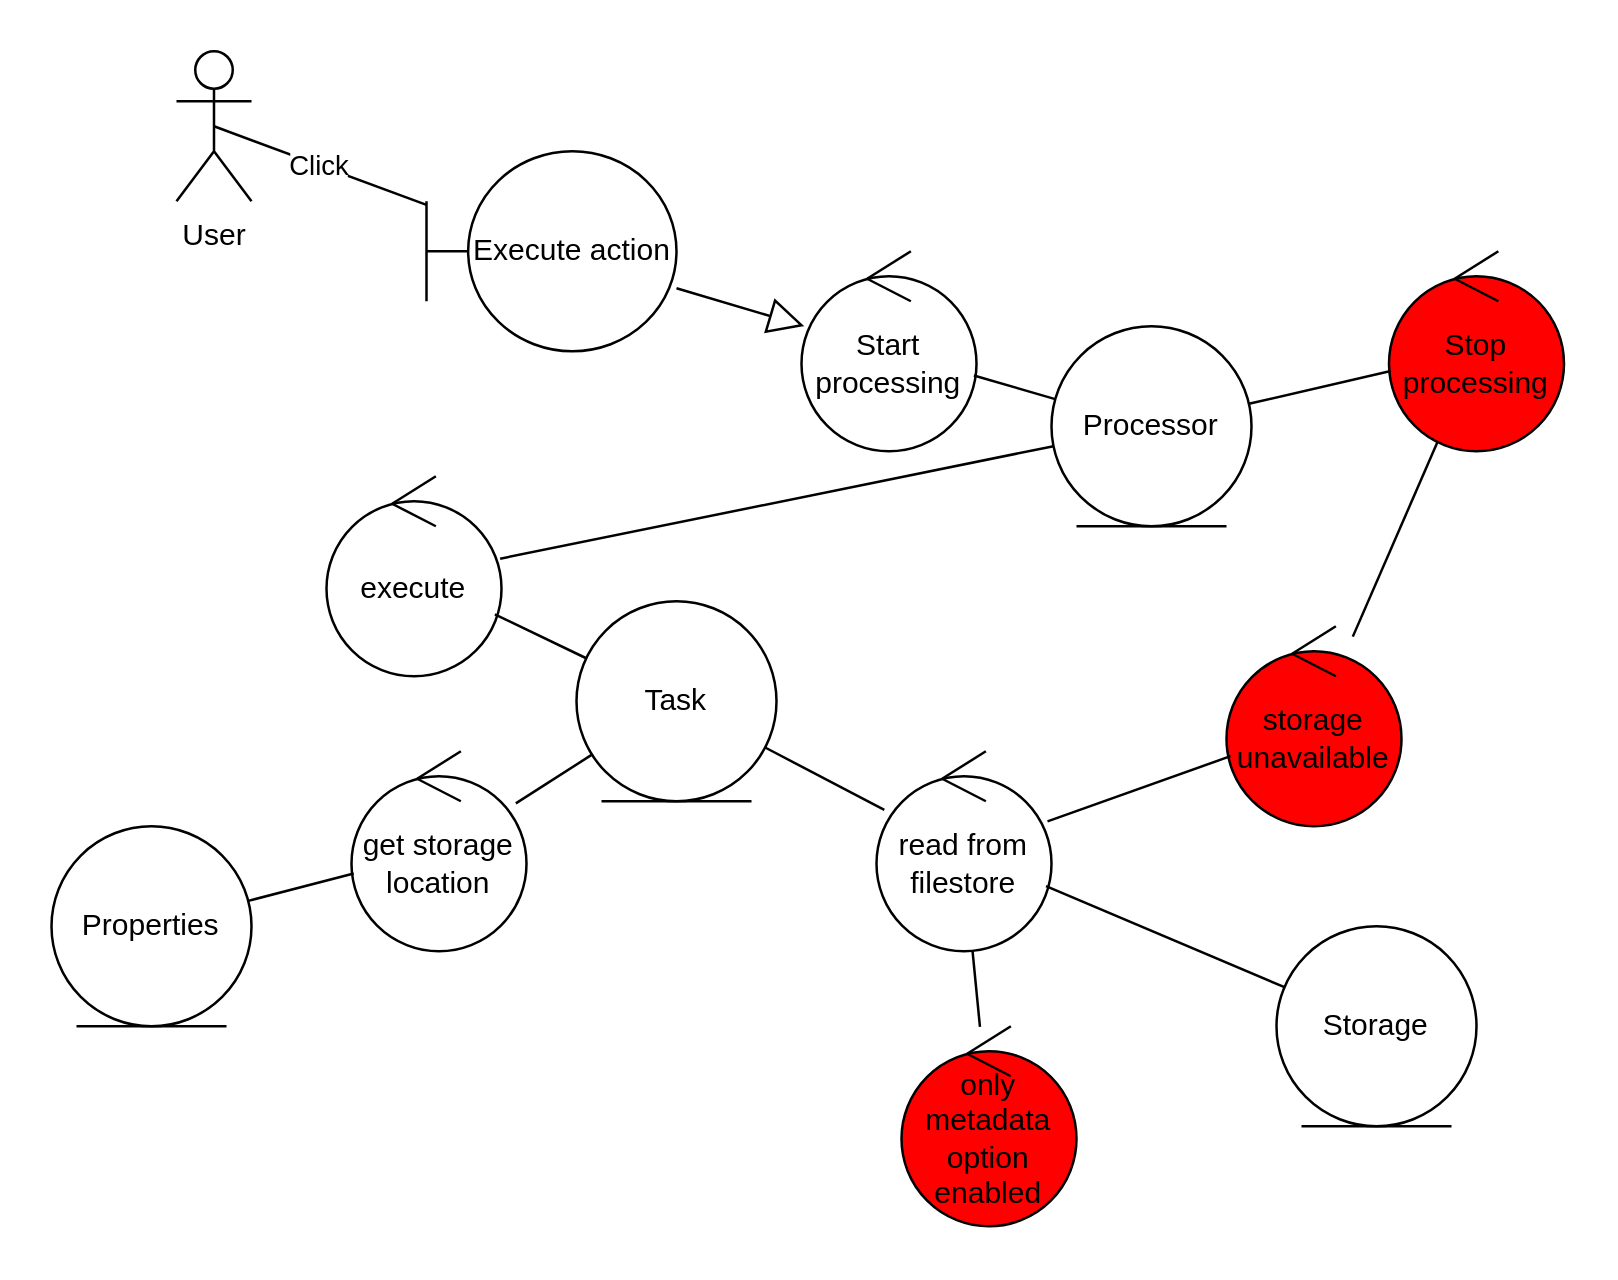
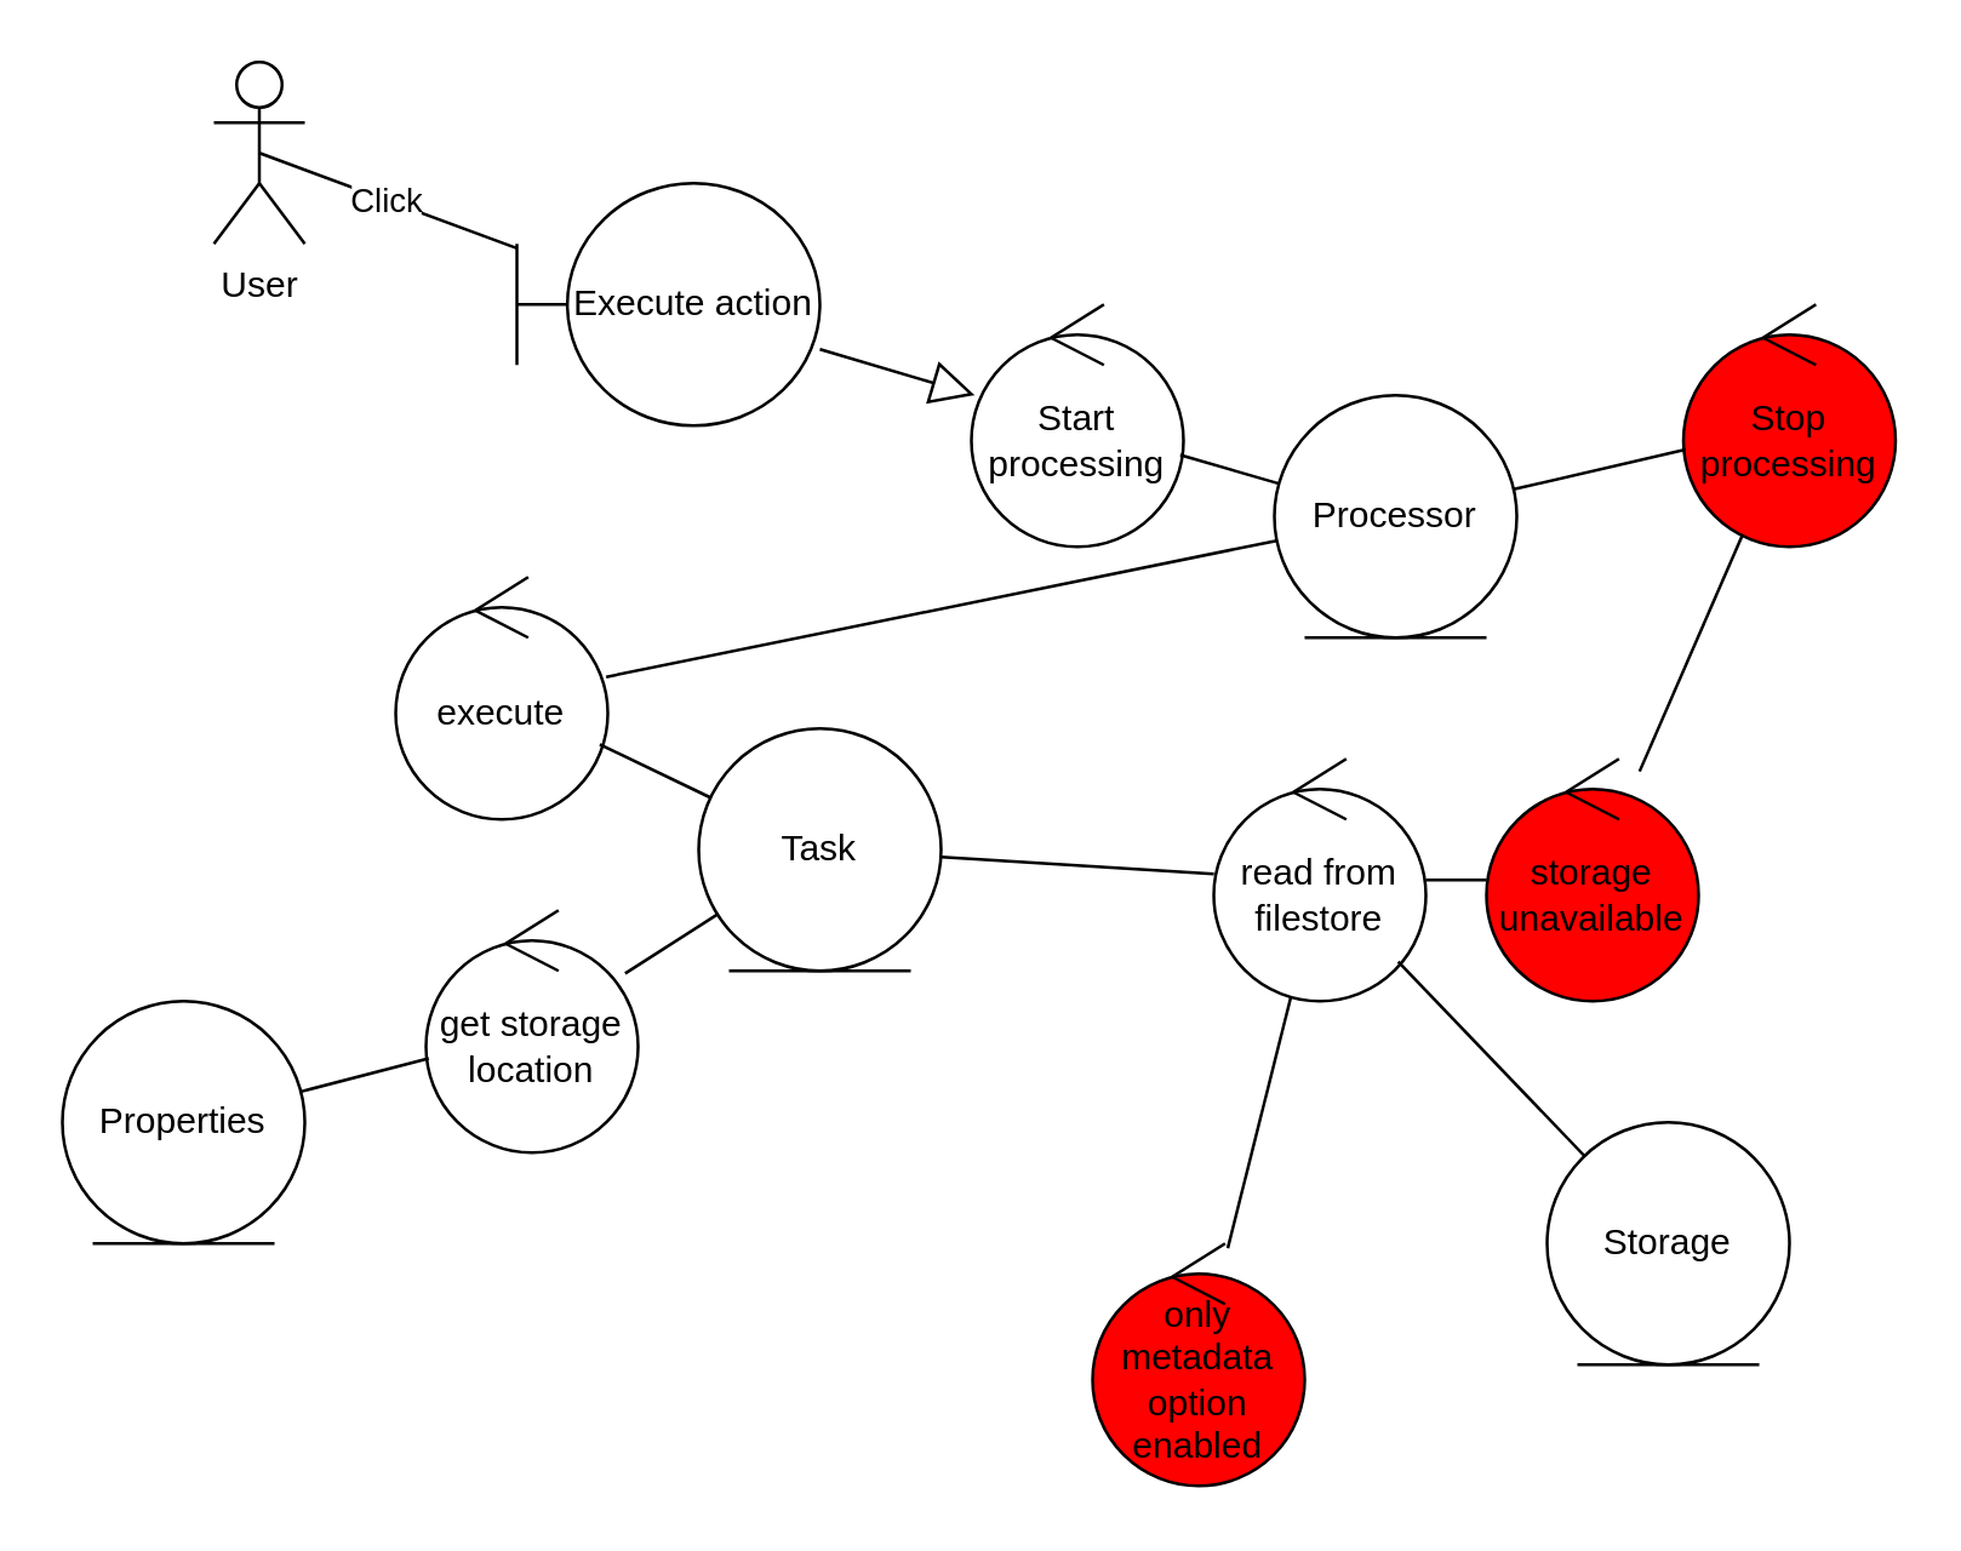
  <mxCell id="0" />
  <mxCell id="1" parent="0" />
  <mxCell id="2" value="User" style="shape=umlActor;verticalLabelPosition=bottom;labelBackgroundColor=#ffffff;verticalAlign=top;html=1;" vertex="1" parent="1"><mxGeometry x="70" y="20" width="30" height="60" as="geometry" /></mxCell>
  <mxCell id="3" value="Execute action" style="shape=umlBoundary;whiteSpace=wrap;html=1;labelBackgroundColor=none;fillColor=#FFFFFF;" vertex="1" parent="1"><mxGeometry x="170" y="60" width="100" height="80" as="geometry" /></mxCell>
  <mxCell id="4" value="Click" style="endArrow=none;html=1;exitX=0.5;exitY=0.5;exitDx=0;exitDy=0;exitPerimeter=0;" edge="1" parent="1" source="2" target="3"><mxGeometry relative="1" as="geometry"><mxPoint x="185" y="50" as="sourcePoint" /><mxPoint x="330" y="102.051" as="targetPoint" /></mxGeometry></mxCell>
  <mxCell id="5" value="&lt;div&gt;Processor&lt;/div&gt;" style="ellipse;shape=umlEntity;whiteSpace=wrap;html=1;labelBackgroundColor=none;fillColor=#FFFFFF;" vertex="1" parent="1"><mxGeometry x="420" y="130" width="80" height="80" as="geometry" /></mxCell>
  <mxCell id="6" value="" style="endArrow=block;html=1;startArrow=none;startFill=0;endFill=0;endSize=12;" edge="1" parent="1" source="3" target="7"><mxGeometry relative="1" as="geometry"><mxPoint x="185" y="50" as="sourcePoint" /><mxPoint x="292.503" y="195.252" as="targetPoint" /></mxGeometry></mxCell>
  <mxCell id="7" value="Start processing" style="ellipse;shape=umlControl;whiteSpace=wrap;html=1;" vertex="1" parent="1"><mxGeometry x="320" y="100" width="70" height="80" as="geometry" /></mxCell>
  <mxCell id="8" value="" style="endArrow=none;html=1;" edge="1" parent="1" source="5" target="7"><mxGeometry relative="1" as="geometry"><mxPoint x="345.654" y="-178.2" as="sourcePoint" /><mxPoint x="305" y="-147.5" as="targetPoint" /></mxGeometry></mxCell>
  <mxCell id="9" value="Task" style="ellipse;shape=umlEntity;whiteSpace=wrap;html=1;labelBackgroundColor=none;fillColor=#FFFFFF;" vertex="1" parent="1"><mxGeometry x="230" y="240" width="80" height="80" as="geometry" /></mxCell>
  <mxCell id="10" value="execute" style="ellipse;shape=umlControl;whiteSpace=wrap;html=1;" vertex="1" parent="1"><mxGeometry x="130" y="190" width="70" height="80" as="geometry" /></mxCell>
  <mxCell id="11" value="" style="endArrow=none;html=1;" edge="1" parent="1" source="10" target="5"><mxGeometry width="50" height="50" relative="1" as="geometry"><mxPoint x="388.609" y="290.672" as="sourcePoint" /><mxPoint x="381.549" y="249.294" as="targetPoint" /></mxGeometry></mxCell>
  <mxCell id="12" value="" style="endArrow=none;html=1;" edge="1" parent="1" source="10" target="9"><mxGeometry width="50" height="50" relative="1" as="geometry"><mxPoint x="436.886" y="318.785" as="sourcePoint" /><mxPoint x="476.879" y="262.641" as="targetPoint" /></mxGeometry></mxCell>
- <mxCell id="13" value="read from filestore" style="ellipse;shape=umlControl;whiteSpace=wrap;html=1;" vertex="1" parent="1"><mxGeometry x="350" y="300" width="70" height="80" as="geometry" /></mxCell>
+ <mxCell id="13" value="read from filestore" style="ellipse;shape=umlControl;whiteSpace=wrap;html=1;" vertex="1" parent="1"><mxGeometry x="400" y="250" width="70" height="80" as="geometry" /></mxCell>
  <mxCell id="14" value="" style="endArrow=none;html=1;" edge="1" parent="1" source="13" target="9"><mxGeometry relative="1" as="geometry"><mxPoint x="286.603" y="602.81" as="sourcePoint" /><mxPoint x="494.884" y="489.154" as="targetPoint" /></mxGeometry></mxCell>
  <mxCell id="15" value="" style="endArrow=none;html=1;" edge="1" parent="1" source="16" target="13"><mxGeometry relative="1" as="geometry"><mxPoint x="475.444" y="313.071" as="sourcePoint" /><mxPoint x="560.265" y="496.155" as="targetPoint" /></mxGeometry></mxCell>
  <mxCell id="16" value="&lt;div&gt;Storage&lt;/div&gt;" style="ellipse;shape=umlEntity;whiteSpace=wrap;html=1;labelBackgroundColor=none;fillColor=#FFFFFF;" vertex="1" parent="1"><mxGeometry x="510" y="370" width="80" height="80" as="geometry" /></mxCell>
  <mxCell id="17" value="Properties" style="ellipse;shape=umlEntity;whiteSpace=wrap;html=1;labelBackgroundColor=none;fillColor=#FFFFFF;" vertex="1" parent="1"><mxGeometry x="20" y="330" width="80" height="80" as="geometry" /></mxCell>
  <mxCell id="18" value="get storage location" style="ellipse;shape=umlControl;whiteSpace=wrap;html=1;" vertex="1" parent="1"><mxGeometry x="140" y="300" width="70" height="80" as="geometry" /></mxCell>
  <mxCell id="19" value="" style="endArrow=none;html=1;" edge="1" parent="1" source="17" target="18"><mxGeometry width="50" height="50" relative="1" as="geometry"><mxPoint x="207.364" y="255.23" as="sourcePoint" /><mxPoint x="243.886" y="272.803" as="targetPoint" /></mxGeometry></mxCell>
  <mxCell id="20" value="" style="endArrow=none;html=1;" edge="1" parent="1" source="18" target="9"><mxGeometry width="50" height="50" relative="1" as="geometry"><mxPoint x="207.364" y="255.23" as="sourcePoint" /><mxPoint x="243.886" y="272.803" as="targetPoint" /></mxGeometry></mxCell>
  <mxCell id="21" value="storage unavailable" style="ellipse;shape=umlControl;whiteSpace=wrap;html=1;fillColor=#FF0000;" vertex="1" parent="1"><mxGeometry x="490" y="250" width="70" height="80" as="geometry" /></mxCell>
  <mxCell id="22" value="" style="endArrow=none;html=1;" edge="1" parent="1" source="21" target="13"><mxGeometry relative="1" as="geometry"><mxPoint x="510.081" y="377.46" as="sourcePoint" /><mxPoint x="439.936" y="372.409" as="targetPoint" /></mxGeometry></mxCell>
  <mxCell id="23" value="Stop processing" style="ellipse;shape=umlControl;whiteSpace=wrap;html=1;fillColor=#FF0000;" vertex="1" parent="1"><mxGeometry x="555" y="100" width="70" height="80" as="geometry" /></mxCell>
  <mxCell id="24" value="" style="endArrow=none;html=1;" edge="1" parent="1" source="23" target="21"><mxGeometry relative="1" as="geometry"><mxPoint x="468.66" y="306.34" as="sourcePoint" /><mxPoint x="500" y="270" as="targetPoint" /></mxGeometry></mxCell>
  <mxCell id="25" value="" style="endArrow=none;html=1;" edge="1" parent="1" source="23" target="5"><mxGeometry relative="1" as="geometry"><mxPoint x="578.66" y="196.34" as="sourcePoint" /><mxPoint x="521.34" y="253.66" as="targetPoint" /></mxGeometry></mxCell>
  <mxCell id="26" value="only metadata option enabled" style="ellipse;shape=umlControl;whiteSpace=wrap;html=1;fillColor=#FF0000;" vertex="1" parent="1"><mxGeometry x="360" y="410" width="70" height="80" as="geometry" /></mxCell>
  <mxCell id="27" value="" style="endArrow=none;html=1;" edge="1" parent="1" source="13" target="26"><mxGeometry relative="1" as="geometry"><mxPoint x="501.604" y="311.972" as="sourcePoint" /><mxPoint x="428.407" y="338.069" as="targetPoint" /></mxGeometry></mxCell>
